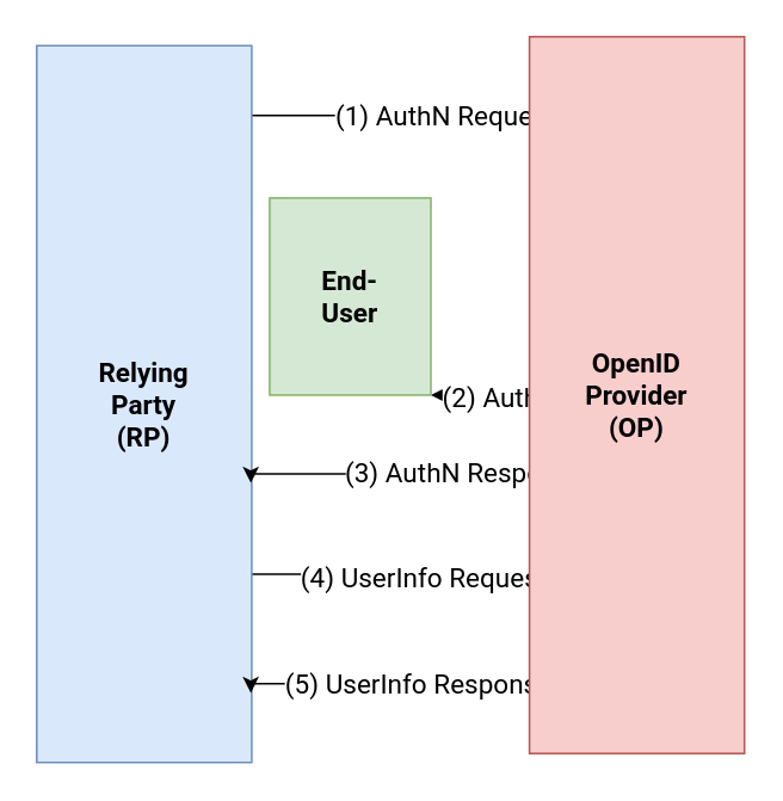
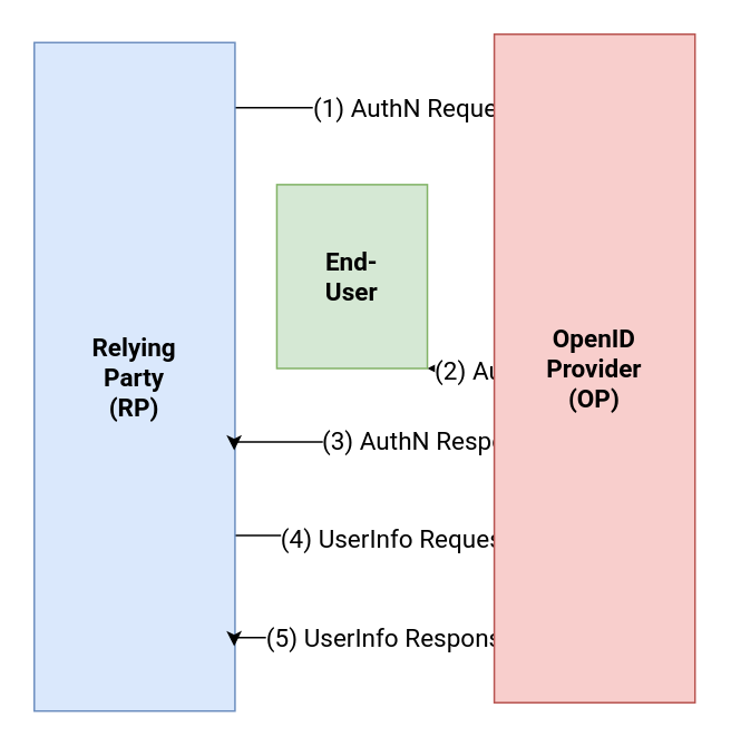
  <mxCell id="0" />
  <mxCell id="1" parent="0" />
  <mxCell id="2" style="edgeStyle=orthogonalEdgeStyle;rounded=0;orthogonalLoop=1;jettySize=auto;html=1;entryX=-0.025;entryY=0.111;entryDx=0;entryDy=0;entryPerimeter=0;" edge="1" parent="1" source="6" target="13"><mxGeometry relative="1" as="geometry"><Array as="points"><mxPoint x="240" y="64" /><mxPoint x="240" y="64" /></Array></mxGeometry></mxCell>
  <mxCell id="3" value="(1) AuthN Request" style="edgeLabel;html=1;align=center;verticalAlign=middle;resizable=0;points=[];fontSize=15;fontFamily=Roboto;fontSource=https%3A%2F%2Ffonts.googleapis.com%2Fcss%3Ffamily%3DRoboto;" vertex="1" connectable="0" parent="2"><mxGeometry x="-0.688" y="1" relative="1" as="geometry"><mxPoint x="83" as="offset" /></mxGeometry></mxCell>
  <mxCell id="4" style="edgeStyle=orthogonalEdgeStyle;rounded=0;orthogonalLoop=1;jettySize=auto;html=1;entryX=0;entryY=0.75;entryDx=0;entryDy=0;fontFamily=Roboto;fontSource=https%3A%2F%2Ffonts.googleapis.com%2Fcss%3Ffamily%3DRoboto;fontSize=15;startArrow=none;startFill=0;" edge="1" parent="1" source="6" target="13"><mxGeometry relative="1" as="geometry"><Array as="points"><mxPoint x="210" y="320" /><mxPoint x="210" y="320" /></Array></mxGeometry></mxCell>
  <mxCell id="5" value="(4) UserInfo Request" style="edgeLabel;html=1;align=center;verticalAlign=middle;resizable=0;points=[];fontSize=15;fontFamily=Roboto;" vertex="1" connectable="0" parent="4"><mxGeometry x="-0.286" y="-1" relative="1" as="geometry"><mxPoint x="40" as="offset" /></mxGeometry></mxCell>
  <mxCell id="6" value="&lt;b style=&quot;font-size: 15px&quot;&gt;Relying&lt;br&gt;Party&lt;br&gt;(RP)&lt;br&gt;&lt;/b&gt;" style="rounded=0;whiteSpace=wrap;html=1;fillColor=#dae8fc;strokeColor=#6c8ebf;fontSize=15;fontFamily=Roboto;fontSource=https%3A%2F%2Ffonts.googleapis.com%2Fcss%3Ffamily%3DRoboto;" parent="1" vertex="1"><mxGeometry x="20" y="25" width="120" height="400" as="geometry" /></mxCell>
  <mxCell id="7" style="edgeStyle=orthogonalEdgeStyle;rounded=0;orthogonalLoop=1;jettySize=auto;html=1;fontFamily=Roboto;fontSource=https%3A%2F%2Ffonts.googleapis.com%2Fcss%3Ffamily%3DRoboto;fontSize=15;startArrow=classic;startFill=1;" edge="1" parent="1" source="13" target="14"><mxGeometry relative="1" as="geometry"><Array as="points"><mxPoint x="380" y="165" /><mxPoint x="380" y="165" /></Array></mxGeometry></mxCell>
  <mxCell id="8" value="(2) AuthN &amp;amp; AuthZ" style="edgeLabel;html=1;align=center;verticalAlign=middle;resizable=0;points=[];fontSize=15;fontFamily=Roboto;" vertex="1" connectable="0" parent="7"><mxGeometry x="0.708" y="-3" relative="1" as="geometry"><mxPoint x="58" y="3" as="offset" /></mxGeometry></mxCell>
  <mxCell id="9" style="edgeStyle=orthogonalEdgeStyle;rounded=0;orthogonalLoop=1;jettySize=auto;html=1;entryX=0.996;entryY=0.61;entryDx=0;entryDy=0;entryPerimeter=0;fontFamily=Roboto;fontSource=https%3A%2F%2Ffonts.googleapis.com%2Fcss%3Ffamily%3DRoboto;fontSize=15;startArrow=none;startFill=0;" edge="1" parent="1" source="13" target="6"><mxGeometry relative="1" as="geometry"><Array as="points"><mxPoint x="340" y="264" /><mxPoint x="340" y="264" /></Array></mxGeometry></mxCell>
  <mxCell id="10" value="(3) AuthN Response" style="edgeLabel;html=1;align=center;verticalAlign=middle;resizable=0;points=[];fontSize=15;fontFamily=Roboto;" vertex="1" connectable="0" parent="9"><mxGeometry x="0.726" y="-4" relative="1" as="geometry"><mxPoint x="102" y="2" as="offset" /></mxGeometry></mxCell>
  <mxCell id="11" style="edgeStyle=orthogonalEdgeStyle;rounded=0;orthogonalLoop=1;jettySize=auto;html=1;entryX=0.996;entryY=0.903;entryDx=0;entryDy=0;entryPerimeter=0;fontFamily=Roboto;fontSource=https%3A%2F%2Ffonts.googleapis.com%2Fcss%3Ffamily%3DRoboto;fontSize=15;startArrow=none;startFill=0;" edge="1" parent="1" source="13" target="6"><mxGeometry relative="1" as="geometry"><Array as="points"><mxPoint x="320" y="381" /><mxPoint x="320" y="381" /></Array></mxGeometry></mxCell>
  <mxCell id="12" value="(5) UserInfo Response" style="edgeLabel;html=1;align=center;verticalAlign=middle;resizable=0;points=[];fontSize=15;fontFamily=Roboto;" vertex="1" connectable="0" parent="11"><mxGeometry x="0.283" y="1" relative="1" as="geometry"><mxPoint x="40" y="-2" as="offset" /></mxGeometry></mxCell>
  <mxCell id="13" value="&lt;b style=&quot;font-size: 15px&quot;&gt;OpenID&lt;br&gt;Provider&lt;br&gt;(OP)&lt;br style=&quot;font-size: 15px&quot;&gt;&lt;/b&gt;" style="rounded=0;whiteSpace=wrap;html=1;fillColor=#f8cecc;strokeColor=#b85450;fontSize=15;fontFamily=Roboto;fontSource=https%3A%2F%2Ffonts.googleapis.com%2Fcss%3Ffamily%3DRoboto;" parent="1" vertex="1"><mxGeometry x="295" y="20" width="120" height="400" as="geometry" /></mxCell>
- <mxCell id="14" value="&lt;b style=&quot;font-size: 15px&quot;&gt;End-&lt;br&gt;User&lt;br style=&quot;font-size: 15px&quot;&gt;&lt;/b&gt;" style="rounded=0;whiteSpace=wrap;html=1;fillColor=#d5e8d4;strokeColor=#82b366;fontSize=15;fontFamily=Roboto;fontSource=https%3A%2F%2Ffonts.googleapis.com%2Fcss%3Ffamily%3DRoboto;" vertex="1" parent="1"><mxGeometry x="150" y="110" width="90" height="110" as="geometry" /></mxCell>
+ <mxCell id="14" value="&lt;b style=&quot;font-size: 15px&quot;&gt;End-&lt;br&gt;User&lt;br style=&quot;font-size: 15px&quot;&gt;&lt;/b&gt;" style="rounded=0;whiteSpace=wrap;html=1;fillColor=#d5e8d4;strokeColor=#82b366;fontSize=15;fontFamily=Roboto;fontSource=https%3A%2F%2Ffonts.googleapis.com%2Fcss%3Ffamily%3DRoboto;" vertex="1" parent="1"><mxGeometry x="165" y="110" width="90" height="110" as="geometry" /></mxCell>
